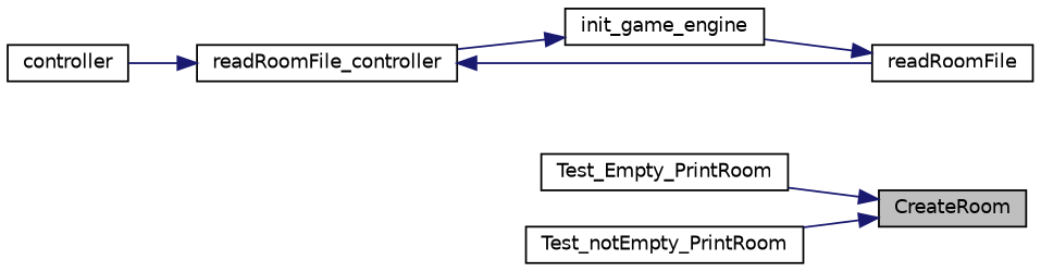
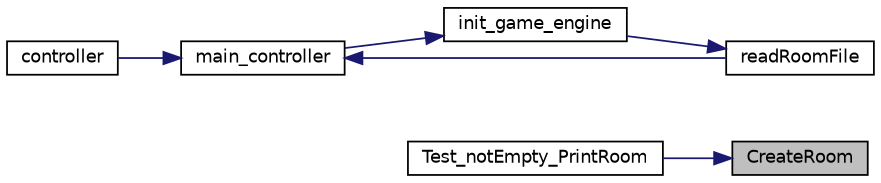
  digraph {
    rankdir=RL
    node [color=black fillcolor=white fontname=Helvetica fontsize=10 shape=record style=filled]
    edge [color=midnightblue dir=back fontname=Helvetica fontsize=10 labelfontname=Helvetica labelfontsize=10 style=solid]
    n1 [fillcolor=grey75 fontcolor=black height=0.2 label=CreateRoom width=0.4]
-   n2 [height=0.2 label=Test_Empty_PrintRoom width=0.4]
    n3 [height=0.2 label=Test_notEmpty_PrintRoom width=0.4]
    n4 [height=0.2 label=readRoomFile width=0.4]
    n5 [height=0.2 label=init_game_engine width=0.4]
-   n6 [height=0.2 label=readRoomFile_controller width=0.4]
+   n6 [height=0.2 label=main_controller width=0.4]
    n7 [height=0.2 label=controller width=0.4]
-   n1 -> n2
    n1 -> n3
    n4 -> n5
    n5 -> n6
    n6 -> n4
    n6 -> n7
  }
